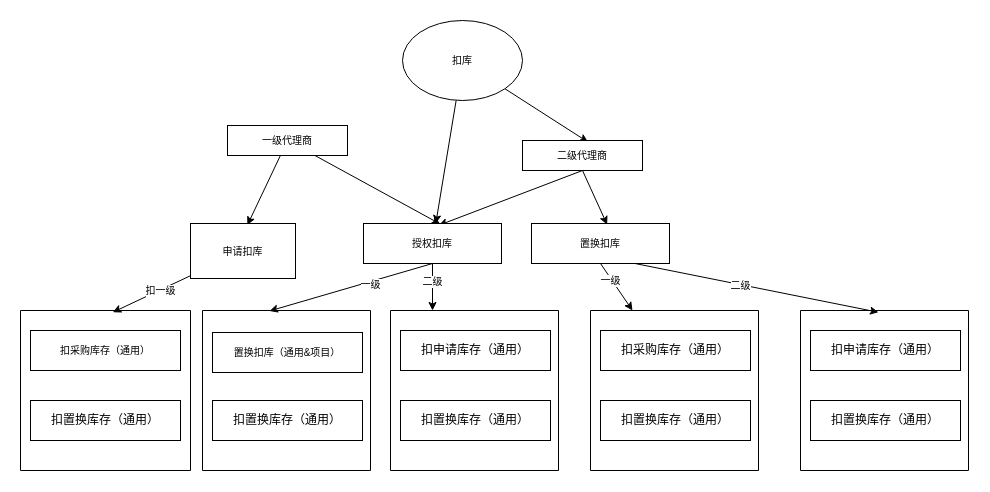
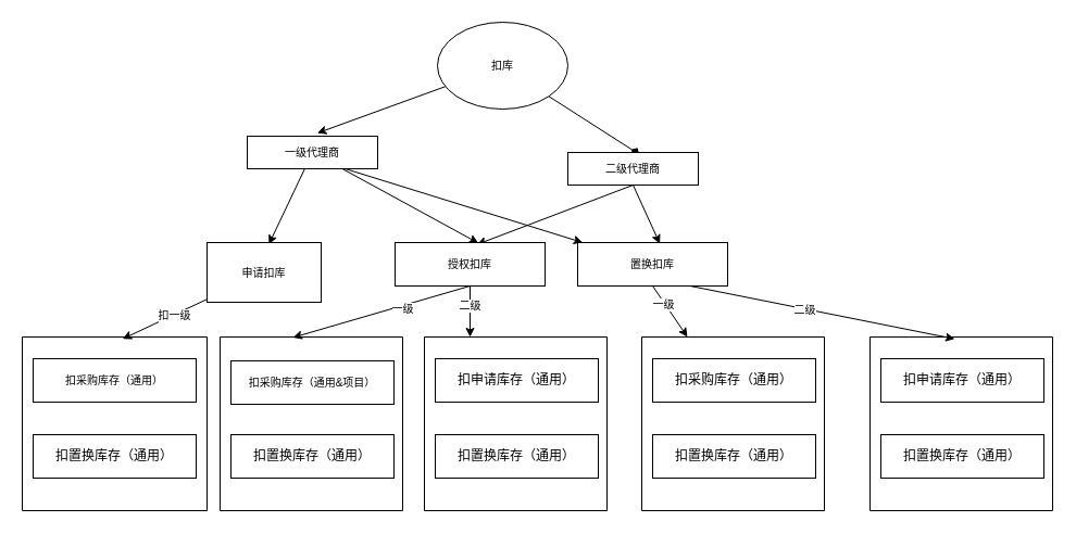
  <mxCell id="0" />
  <mxCell id="1" parent="0" />
  <mxCell id="2" value="&lt;font style=&quot;font-size: 10px;&quot;&gt;扣采购库存（通用）&lt;/font&gt;" style="rounded=0;whiteSpace=wrap;html=1;fontSize=10;" vertex="1" parent="1"><mxGeometry x="30" y="330" width="150" height="40" as="geometry" /></mxCell>
  <mxCell id="3" value="扣置换库存（通用）" style="rounded=0;whiteSpace=wrap;html=1;" vertex="1" parent="1"><mxGeometry x="30" y="400" width="150" height="40" as="geometry" /></mxCell>
- <mxCell id="4" style="rounded=0;orthogonalLoop=1;jettySize=auto;html=1;fontSize=10;" edge="1" parent="1" source="6" target="18"><mxGeometry relative="1" as="geometry" /></mxCell>
- <mxCell id="5" style="edgeStyle=none;rounded=0;orthogonalLoop=1;jettySize=auto;html=1;exitX=1;exitY=1;exitDx=0;exitDy=0;entryX=0.546;entryY=0.053;entryDx=0;entryDy=0;entryPerimeter=0;fontSize=10;" edge="1" parent="1" source="6" target="13"><mxGeometry relative="1" as="geometry" /></mxCell>
+ <mxCell id="4" style="rounded=0;orthogonalLoop=1;jettySize=auto;html=1;entryX=0.537;entryY=-0.095;entryDx=0;entryDy=0;entryPerimeter=0;fontSize=10;" edge="1" parent="1" source="6" target="10"><mxGeometry relative="1" as="geometry" /></mxCell>
+ <mxCell id="5" style="edgeStyle=none;rounded=0;orthogonalLoop=1;jettySize=auto;html=1;exitX=1;exitY=1;exitDx=0;exitDy=0;entryX=0.546;entryY=0.053;entryDx=0;entryDy=0;entryPerimeter=0;fontSize=10;endArrow=diamond;" edge="1" parent="1" source="6" target="13"><mxGeometry relative="1" as="geometry" /></mxCell>
  <mxCell id="6" value="扣库" style="ellipse;whiteSpace=wrap;html=1;fontSize=10;" vertex="1" parent="1"><mxGeometry x="402" y="20" width="120" height="80" as="geometry" /></mxCell>
  <mxCell id="7" style="edgeStyle=none;rounded=0;orthogonalLoop=1;jettySize=auto;html=1;entryX=0.556;entryY=0.013;entryDx=0;entryDy=0;entryPerimeter=0;fontSize=10;" edge="1" parent="1" source="10" target="18"><mxGeometry relative="1" as="geometry" /></mxCell>
+ <mxCell id="8" style="edgeStyle=none;rounded=0;orthogonalLoop=1;jettySize=auto;html=1;exitX=0.75;exitY=1;exitDx=0;exitDy=0;fontSize=10;" edge="1" parent="1" source="10" target="23"><mxGeometry relative="1" as="geometry" /></mxCell>
  <mxCell id="9" style="edgeStyle=none;rounded=0;orthogonalLoop=1;jettySize=auto;html=1;entryX=0.542;entryY=0.028;entryDx=0;entryDy=0;entryPerimeter=0;fontSize=10;" edge="1" parent="1" source="10" target="26"><mxGeometry relative="1" as="geometry" /></mxCell>
  <mxCell id="10" value="一级代理商" style="rounded=0;whiteSpace=wrap;html=1;fontSize=10;" vertex="1" parent="1"><mxGeometry x="227" y="125" width="120" height="30" as="geometry" /></mxCell>
  <mxCell id="11" style="edgeStyle=none;rounded=0;orthogonalLoop=1;jettySize=auto;html=1;exitX=0.5;exitY=1;exitDx=0;exitDy=0;entryX=0.546;entryY=0.044;entryDx=0;entryDy=0;entryPerimeter=0;fontSize=10;" edge="1" parent="1" source="13" target="18"><mxGeometry relative="1" as="geometry" /></mxCell>
  <mxCell id="12" style="edgeStyle=none;rounded=0;orthogonalLoop=1;jettySize=auto;html=1;exitX=0.5;exitY=1;exitDx=0;exitDy=0;entryX=0.548;entryY=0.028;entryDx=0;entryDy=0;entryPerimeter=0;fontSize=10;" edge="1" parent="1" source="13" target="23"><mxGeometry relative="1" as="geometry" /></mxCell>
  <mxCell id="13" value="二级代理商" style="rounded=0;whiteSpace=wrap;html=1;fontSize=10;" vertex="1" parent="1"><mxGeometry x="522" y="140" width="120" height="30" as="geometry" /></mxCell>
  <mxCell id="14" style="edgeStyle=none;rounded=0;orthogonalLoop=1;jettySize=auto;html=1;exitX=0.5;exitY=1;exitDx=0;exitDy=0;entryX=0.399;entryY=0.003;entryDx=0;entryDy=0;entryPerimeter=0;fontSize=10;" edge="1" parent="1" source="18" target="29"><mxGeometry relative="1" as="geometry" /></mxCell>
  <mxCell id="15" value="一级" style="edgeLabel;html=1;align=center;verticalAlign=middle;resizable=0;points=[];fontSize=10;" vertex="1" connectable="0" parent="14"><mxGeometry x="-0.222" y="2" relative="1" as="geometry"><mxPoint as="offset" /></mxGeometry></mxCell>
  <mxCell id="16" style="edgeStyle=none;rounded=0;orthogonalLoop=1;jettySize=auto;html=1;entryX=0.25;entryY=0;entryDx=0;entryDy=0;fontSize=10;" edge="1" parent="1" source="18" target="31"><mxGeometry relative="1" as="geometry" /></mxCell>
  <mxCell id="17" value="二级" style="edgeLabel;html=1;align=center;verticalAlign=middle;resizable=0;points=[];fontSize=10;" vertex="1" connectable="0" parent="16"><mxGeometry x="-0.265" y="-1" relative="1" as="geometry"><mxPoint as="offset" /></mxGeometry></mxCell>
  <mxCell id="18" value="授权扣库" style="rounded=0;whiteSpace=wrap;html=1;fontSize=10;" vertex="1" parent="1"><mxGeometry x="363" y="223" width="138" height="40" as="geometry" /></mxCell>
  <mxCell id="19" style="edgeStyle=none;rounded=0;orthogonalLoop=1;jettySize=auto;html=1;exitX=0.5;exitY=1;exitDx=0;exitDy=0;entryX=0.25;entryY=0;entryDx=0;entryDy=0;fontSize=10;" edge="1" parent="1" source="23" target="34"><mxGeometry relative="1" as="geometry" /></mxCell>
  <mxCell id="20" value="一级" style="edgeLabel;html=1;align=center;verticalAlign=middle;resizable=0;points=[];fontSize=10;" vertex="1" connectable="0" parent="19"><mxGeometry x="-0.323" y="-1" relative="1" as="geometry"><mxPoint as="offset" /></mxGeometry></mxCell>
  <mxCell id="21" style="edgeStyle=none;rounded=0;orthogonalLoop=1;jettySize=auto;html=1;exitX=0.75;exitY=1;exitDx=0;exitDy=0;entryX=0.464;entryY=0.011;entryDx=0;entryDy=0;entryPerimeter=0;fontSize=10;" edge="1" parent="1" source="23" target="37"><mxGeometry relative="1" as="geometry" /></mxCell>
  <mxCell id="22" value="二级" style="edgeLabel;html=1;align=center;verticalAlign=middle;resizable=0;points=[];fontSize=10;" vertex="1" connectable="0" parent="21"><mxGeometry x="-0.14" relative="1" as="geometry"><mxPoint as="offset" /></mxGeometry></mxCell>
  <mxCell id="23" value="置换扣库" style="rounded=0;whiteSpace=wrap;html=1;fontSize=10;" vertex="1" parent="1"><mxGeometry x="531" y="223" width="138" height="40" as="geometry" /></mxCell>
  <mxCell id="24" style="edgeStyle=none;rounded=0;orthogonalLoop=1;jettySize=auto;html=1;entryX=0.543;entryY=0.011;entryDx=0;entryDy=0;entryPerimeter=0;fontSize=10;" edge="1" parent="1" source="26" target="27"><mxGeometry relative="1" as="geometry" /></mxCell>
  <mxCell id="25" value="扣一级" style="edgeLabel;html=1;align=center;verticalAlign=middle;resizable=0;points=[];fontSize=10;" vertex="1" connectable="0" parent="24"><mxGeometry x="-0.216" relative="1" as="geometry"><mxPoint as="offset" /></mxGeometry></mxCell>
  <mxCell id="26" value="申请扣库" style="rounded=0;whiteSpace=wrap;html=1;fontSize=10;" vertex="1" parent="1"><mxGeometry x="190" y="223" width="105" height="55" as="geometry" /></mxCell>
  <mxCell id="27" value="" style="swimlane;startSize=0;fontSize=10;" vertex="1" parent="1"><mxGeometry x="20" y="310" width="170" height="160" as="geometry" /></mxCell>
- <mxCell id="28" value="&lt;font style=&quot;font-size: 10px;&quot;&gt;置换扣库（通用&amp;amp;项目）&lt;/font&gt;" style="rounded=0;whiteSpace=wrap;html=1;fontSize=10;" vertex="1" parent="1"><mxGeometry x="212" y="332" width="150" height="40" as="geometry" /></mxCell>
+ <mxCell id="28" value="&lt;font style=&quot;font-size: 10px;&quot;&gt;扣采购库存（通用&amp;amp;项目）&lt;/font&gt;" style="rounded=0;whiteSpace=wrap;html=1;fontSize=10;" vertex="1" parent="1"><mxGeometry x="212" y="332" width="150" height="40" as="geometry" /></mxCell>
  <mxCell id="29" value="" style="swimlane;startSize=0;fontSize=10;" vertex="1" parent="1"><mxGeometry x="202" y="310" width="168" height="160" as="geometry" /></mxCell>
  <mxCell id="30" value="扣置换库存（通用）" style="rounded=0;whiteSpace=wrap;html=1;" vertex="1" parent="29"><mxGeometry x="10" y="90" width="150" height="40" as="geometry" /></mxCell>
  <mxCell id="31" value="" style="swimlane;startSize=0;fontSize=10;" vertex="1" parent="1"><mxGeometry x="390" y="310" width="168" height="160" as="geometry" /></mxCell>
  <mxCell id="32" value="扣置换库存（通用）" style="rounded=0;whiteSpace=wrap;html=1;" vertex="1" parent="31"><mxGeometry x="10" y="90" width="150" height="40" as="geometry" /></mxCell>
  <mxCell id="33" value="扣申请库存（通用）" style="rounded=0;whiteSpace=wrap;html=1;" vertex="1" parent="31"><mxGeometry x="10" y="20" width="150" height="40" as="geometry" /></mxCell>
  <mxCell id="34" value="" style="swimlane;startSize=0;fontSize=10;" vertex="1" parent="1"><mxGeometry x="590" y="310" width="168" height="160" as="geometry" /></mxCell>
  <mxCell id="35" value="扣置换库存（通用）" style="rounded=0;whiteSpace=wrap;html=1;" vertex="1" parent="34"><mxGeometry x="10" y="90" width="150" height="40" as="geometry" /></mxCell>
  <mxCell id="36" value="扣采购库存（通用）" style="rounded=0;whiteSpace=wrap;html=1;" vertex="1" parent="34"><mxGeometry x="10" y="20" width="150" height="40" as="geometry" /></mxCell>
  <mxCell id="37" value="" style="swimlane;startSize=0;fontSize=10;" vertex="1" parent="1"><mxGeometry x="800" y="310" width="168" height="160" as="geometry" /></mxCell>
  <mxCell id="38" value="扣置换库存（通用）" style="rounded=0;whiteSpace=wrap;html=1;" vertex="1" parent="37"><mxGeometry x="10" y="90" width="150" height="40" as="geometry" /></mxCell>
  <mxCell id="39" value="扣申请库存（通用）" style="rounded=0;whiteSpace=wrap;html=1;" vertex="1" parent="37"><mxGeometry x="10" y="20" width="150" height="40" as="geometry" /></mxCell>
